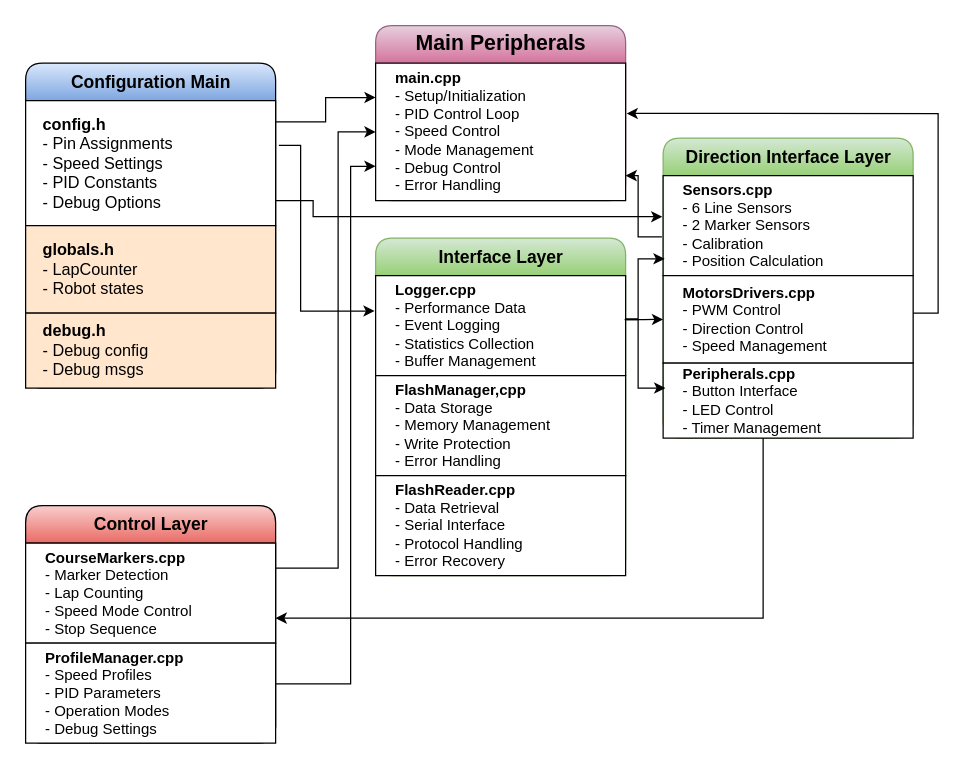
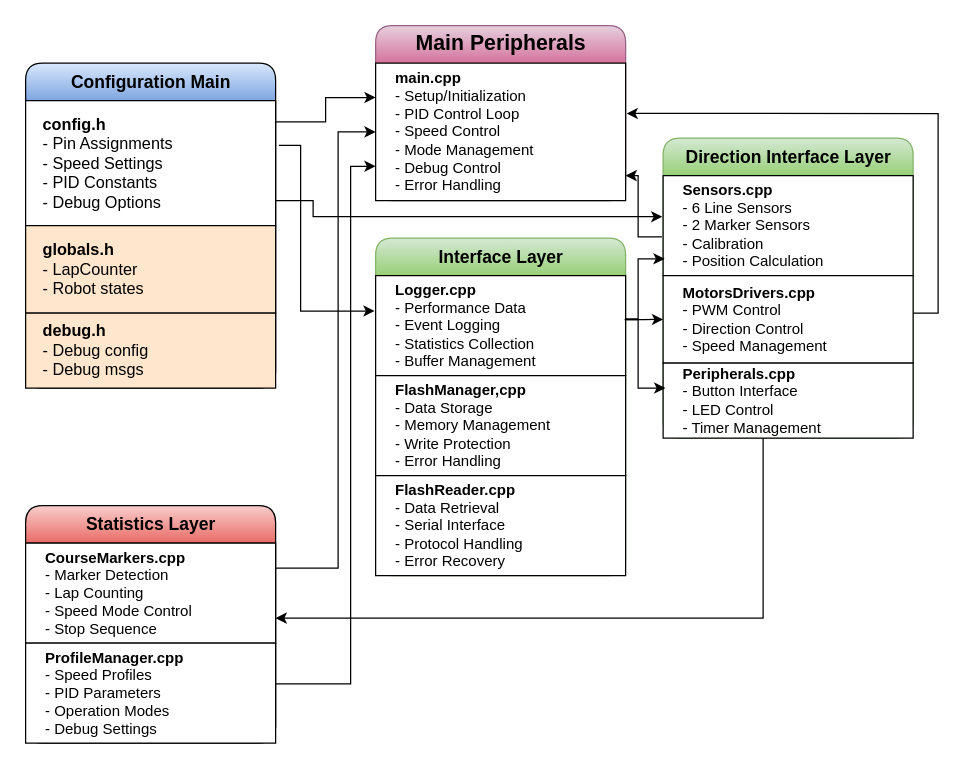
  <mxCell id="0" />
  <mxCell id="1" parent="0" />
  <mxCell id="2" value="Configuration Main" style="swimlane;fontStyle=1;childLayout=stackLayout;horizontal=1;startSize=30;fillColor=#dae8fc;horizontalStack=0;resizeParent=1;resizeParentMax=0;resizeLast=0;collapsible=0;marginBottom=0;html=1;gradientColor=#7ea6e0;strokeColor=default;fontSize=14;shadow=0;rounded=1;" parent="1" vertex="1"><mxGeometry x="20" y="50" width="200" height="260" as="geometry" /></mxCell>
  <mxCell id="3" value="&lt;b&gt;config.h&lt;br&gt;&lt;/b&gt;- Pin Assignments&lt;br&gt;- Speed Settings&lt;br&gt;- PID Constants&lt;br&gt;- Debug Options" style="rounded=0;whiteSpace=wrap;html=1;align=left;spacingLeft=12;fontSize=13;" parent="2" vertex="1"><mxGeometry y="30" width="200" height="100" as="geometry" /></mxCell>
  <mxCell id="4" value="&lt;b style=&quot;border-color: var(--border-color);&quot;&gt;globals.h&lt;br style=&quot;border-color: var(--border-color);&quot;&gt;&lt;/b&gt;- LapCounter&lt;br style=&quot;border-color: var(--border-color);&quot;&gt;- Robot states" style="rounded=0;whiteSpace=wrap;html=1;align=left;spacingLeft=12;fontSize=13;fillColor=#ffe6cc;" vertex="1" parent="2"><mxGeometry y="130" width="200" height="70" as="geometry" /></mxCell>
  <mxCell id="5" value="&lt;b style=&quot;border-color: var(--border-color);&quot;&gt;debug.h&lt;br style=&quot;border-color: var(--border-color);&quot;&gt;&lt;/b&gt;- Debug config&lt;br style=&quot;border-color: var(--border-color);&quot;&gt;- Debug msgs&amp;nbsp;" style="rounded=0;whiteSpace=wrap;html=1;align=left;spacingLeft=12;fontSize=13;fillColor=#ffe6cc;" vertex="1" parent="2"><mxGeometry y="200" width="200" height="60" as="geometry" /></mxCell>
  <mxCell id="6" value="Direction Interface Layer" style="swimlane;fontStyle=1;childLayout=stackLayout;horizontal=1;startSize=30;fillColor=#d5e8d4;horizontalStack=0;resizeParent=1;resizeParentMax=0;resizeLast=0;collapsible=0;marginBottom=0;html=1;gradientColor=#97d077;strokeColor=#82b366;fontSize=14;rounded=1;" parent="1" vertex="1"><mxGeometry x="530" y="110" width="200" height="240" as="geometry" /></mxCell>
  <mxCell id="7" value="&lt;b&gt;Sensors.cpp&lt;/b&gt;&lt;br&gt;- 6 Line Sensors&lt;br&gt;- 2 Marker Sensors&lt;br&gt;- Calibration&lt;br&gt;- Position Calculation" style="rounded=0;whiteSpace=wrap;html=1;align=left;spacingLeft=14;" parent="6" vertex="1"><mxGeometry y="30" width="200" height="80" as="geometry" /></mxCell>
  <mxCell id="8" value="&lt;b&gt;MotorsDrivers.cpp&lt;/b&gt;&lt;br&gt;- PWM Control&lt;br&gt;- Direction Control&lt;br&gt;- Speed Management" style="rounded=0;whiteSpace=wrap;html=1;align=left;spacingLeft=14;" parent="6" vertex="1"><mxGeometry y="110" width="200" height="70" as="geometry" /></mxCell>
  <mxCell id="9" value="&lt;b&gt;Peripherals.cpp&lt;br&gt;&lt;/b&gt;- Button Interface&lt;br&gt;- LED Control&lt;br&gt;- Timer Management" style="rounded=0;whiteSpace=wrap;html=1;align=left;spacingLeft=14;" parent="6" vertex="1"><mxGeometry y="180" width="200" height="60" as="geometry" /></mxCell>
- <mxCell id="10" value="Control Layer" style="swimlane;fontStyle=1;childLayout=stackLayout;horizontal=1;startSize=30;fillColor=#f8cecc;horizontalStack=0;resizeParent=1;resizeParentMax=0;resizeLast=0;collapsible=0;marginBottom=0;html=1;gradientColor=#ea6b66;strokeColor=default;fontSize=14;rounded=1;" parent="1" vertex="1"><mxGeometry x="20" y="404" width="200" height="190" as="geometry" /></mxCell>
+ <mxCell id="10" value="Statistics Layer" style="swimlane;fontStyle=1;childLayout=stackLayout;horizontal=1;startSize=30;fillColor=#f8cecc;horizontalStack=0;resizeParent=1;resizeParentMax=0;resizeLast=0;collapsible=0;marginBottom=0;html=1;gradientColor=#ea6b66;strokeColor=default;fontSize=14;rounded=1;" parent="1" vertex="1"><mxGeometry x="20" y="404" width="200" height="190" as="geometry" /></mxCell>
  <mxCell id="11" value="&lt;b&gt;CourseMarkers.cpp&lt;br&gt;&lt;/b&gt;- Marker Detection&lt;br&gt;- Lap Counting&lt;br&gt;- Speed Mode Control&lt;br&gt;- Stop Sequence" style="rounded=0;whiteSpace=wrap;html=1;align=left;spacingLeft=14;" parent="10" vertex="1"><mxGeometry y="30" width="200" height="80" as="geometry" /></mxCell>
  <mxCell id="12" value="&lt;b&gt;ProfileManager.cpp&lt;/b&gt;&lt;br&gt;- Speed Profiles&lt;br&gt;- PID Parameters&lt;br&gt;- Operation Modes&lt;br&gt;- Debug Settings" style="rounded=0;whiteSpace=wrap;html=1;align=left;spacingLeft=14;" parent="10" vertex="1"><mxGeometry y="110" width="200" height="80" as="geometry" /></mxCell>
  <mxCell id="13" value="Interface Layer" style="swimlane;fontStyle=1;childLayout=stackLayout;horizontal=1;startSize=30;fillColor=#d5e8d4;horizontalStack=0;resizeParent=1;resizeParentMax=0;resizeLast=0;collapsible=0;marginBottom=0;html=1;gradientColor=#97d077;strokeColor=#82b366;fontSize=14;rounded=1;" parent="1" vertex="1"><mxGeometry x="300" y="190" width="200" height="270" as="geometry" /></mxCell>
  <mxCell id="14" value="&lt;b&gt;Logger.cpp&lt;/b&gt;&lt;br&gt;- Performance Data&lt;br&gt;- Event Logging&lt;br&gt;- Statistics Collection&lt;br&gt;- Buffer Management" style="rounded=0;whiteSpace=wrap;html=1;align=left;spacingLeft=14;" parent="13" vertex="1"><mxGeometry y="30" width="200" height="80" as="geometry" /></mxCell>
  <mxCell id="15" value="&lt;b&gt;FlashManager,cpp&lt;/b&gt;&lt;br&gt;- Data Storage&lt;br&gt;- Memory Management&lt;br&gt;- Write Protection&lt;br&gt;- Error Handling" style="rounded=0;whiteSpace=wrap;html=1;align=left;spacingLeft=14;" parent="13" vertex="1"><mxGeometry y="110" width="200" height="80" as="geometry" /></mxCell>
  <mxCell id="16" value="&lt;b&gt;FlashReader.cpp&lt;/b&gt;&lt;br&gt;- Data Retrieval&lt;br&gt;- Serial Interface&lt;br&gt;- Protocol Handling&lt;br&gt;- Error Recovery" style="rounded=0;whiteSpace=wrap;html=1;align=left;spacingLeft=14;" parent="13" vertex="1"><mxGeometry y="190" width="200" height="80" as="geometry" /></mxCell>
  <mxCell id="17" value="Main Peripherals" style="swimlane;fontStyle=1;childLayout=stackLayout;horizontal=1;startSize=30;fillColor=#e6d0de;horizontalStack=0;resizeParent=1;resizeParentMax=0;resizeLast=0;collapsible=0;marginBottom=0;html=1;swimlaneLine=0;gradientColor=#d5739d;strokeColor=#996185;fontSize=17;labelBorderColor=none;rounded=1;" parent="1" vertex="1"><mxGeometry x="300" y="20" width="200" height="140" as="geometry" /></mxCell>
  <mxCell id="18" value="&lt;b&gt;main.cpp&lt;/b&gt;&lt;br&gt;- Setup/Initialization&lt;br&gt;- PID Control Loop&lt;br&gt;- Speed Control&lt;br&gt;- Mode Management&lt;br&gt;- Debug Control&lt;br&gt;- Error Handling" style="rounded=0;whiteSpace=wrap;html=1;align=left;spacingLeft=14;" parent="17" vertex="1"><mxGeometry y="30" width="200" height="110" as="geometry" /></mxCell>
  <mxCell id="19" style="edgeStyle=elbowEdgeStyle;rounded=0;orthogonalLoop=1;jettySize=auto;html=1;exitX=1.001;exitY=0.169;entryX=0;entryY=0.25;exitDx=0;exitDy=0;exitPerimeter=0;" parent="1" source="3" target="18" edge="1"><mxGeometry relative="1" as="geometry" /></mxCell>
  <mxCell id="20" style="rounded=0;orthogonalLoop=1;jettySize=auto;html=1;exitX=-0.005;exitY=0.613;exitDx=0;exitDy=0;exitPerimeter=0;edgeStyle=elbowEdgeStyle;" parent="1" source="7" edge="1"><mxGeometry x="-0.142" y="5" relative="1" as="geometry"><mxPoint x="500" y="140" as="targetPoint" /><Array as="points"><mxPoint x="510" y="180" /></Array><mxPoint as="offset" /></mxGeometry></mxCell>
  <mxCell id="21" style="edgeStyle=orthogonalEdgeStyle;rounded=0;orthogonalLoop=1;jettySize=auto;html=1;exitX=1;exitY=0.429;entryX=1.004;entryY=0.366;entryDx=0;entryDy=0;entryPerimeter=0;exitDx=0;exitDy=0;exitPerimeter=0;" parent="1" source="8" target="18" edge="1"><mxGeometry relative="1" as="geometry"><Array as="points"><mxPoint x="750" y="250" /><mxPoint x="750" y="90" /></Array></mxGeometry></mxCell>
  <mxCell id="22" style="rounded=0;orthogonalLoop=1;jettySize=auto;html=1;exitX=1;exitY=0.75;entryX=0;entryY=0.75;entryDx=0;entryDy=0;edgeStyle=elbowEdgeStyle;exitDx=0;exitDy=0;" parent="1" source="10" target="18" edge="1"><mxGeometry relative="1" as="geometry"><Array as="points"><mxPoint x="280" y="330" /><mxPoint x="240" y="350" /></Array></mxGeometry></mxCell>
  <mxCell id="23" style="edgeStyle=orthogonalEdgeStyle;rounded=0;orthogonalLoop=1;jettySize=auto;html=1;exitX=0.5;exitY=1;entryX=0.5;entryY=0;" parent="1" source="14" target="15" edge="1"><mxGeometry relative="1" as="geometry" /></mxCell>
  <mxCell id="24" style="edgeStyle=orthogonalEdgeStyle;rounded=0;orthogonalLoop=1;jettySize=auto;html=1;exitX=0.5;exitY=0;entryX=0.5;entryY=1;" parent="1" source="16" target="15" edge="1"><mxGeometry relative="1" as="geometry" /></mxCell>
  <mxCell id="25" style="edgeStyle=elbowEdgeStyle;rounded=0;orthogonalLoop=1;jettySize=auto;html=1;exitX=1;exitY=0.25;entryX=0;entryY=0.5;entryDx=0;entryDy=0;exitDx=0;exitDy=0;" parent="1" source="11" target="18" edge="1"><mxGeometry relative="1" as="geometry"><Array as="points"><mxPoint x="270" y="200" /></Array></mxGeometry></mxCell>
  <mxCell id="26" style="edgeStyle=elbowEdgeStyle;rounded=0;orthogonalLoop=1;jettySize=auto;html=1;entryX=-0.004;entryY=0.354;entryDx=0;entryDy=0;entryPerimeter=0;fontSize=14;fontColor=#FCFCFC;exitX=1.013;exitY=0.357;exitDx=0;exitDy=0;exitPerimeter=0;" edge="1" parent="1" source="3" target="14"><mxGeometry relative="1" as="geometry"><Array as="points"><mxPoint x="240" y="150" /></Array></mxGeometry></mxCell>
  <mxCell id="27" style="edgeStyle=elbowEdgeStyle;rounded=0;orthogonalLoop=1;jettySize=auto;html=1;entryX=0.006;entryY=0.832;entryDx=0;entryDy=0;entryPerimeter=0;fontSize=14;fontColor=#FCFCFC;exitX=0.999;exitY=0.433;exitDx=0;exitDy=0;exitPerimeter=0;" edge="1" parent="1" source="14" target="7"><mxGeometry relative="1" as="geometry"><Array as="points"><mxPoint x="510" y="250" /></Array></mxGeometry></mxCell>
  <mxCell id="28" style="edgeStyle=elbowEdgeStyle;rounded=0;orthogonalLoop=1;jettySize=auto;html=1;entryX=0;entryY=0.5;entryDx=0;entryDy=0;fontSize=14;fontColor=#FCFCFC;exitX=0.999;exitY=0.439;exitDx=0;exitDy=0;exitPerimeter=0;" edge="1" parent="1" source="14" target="8"><mxGeometry relative="1" as="geometry" /></mxCell>
  <mxCell id="29" style="edgeStyle=elbowEdgeStyle;rounded=0;orthogonalLoop=1;jettySize=auto;html=1;entryX=0.009;entryY=0.333;entryDx=0;entryDy=0;entryPerimeter=0;fontSize=14;fontColor=#FCFCFC;exitX=0.996;exitY=0.44;exitDx=0;exitDy=0;exitPerimeter=0;" edge="1" parent="1" source="14" target="9"><mxGeometry relative="1" as="geometry"><Array as="points"><mxPoint x="510" y="260" /><mxPoint x="510" y="260" /></Array></mxGeometry></mxCell>
  <mxCell id="30" style="edgeStyle=elbowEdgeStyle;rounded=0;orthogonalLoop=1;jettySize=auto;html=1;entryX=-0.003;entryY=0.411;entryDx=0;entryDy=0;entryPerimeter=0;fontSize=14;fontColor=#FCFCFC;" edge="1" parent="1" source="3" target="7"><mxGeometry relative="1" as="geometry"><Array as="points"><mxPoint x="250" y="160" /></Array></mxGeometry></mxCell>
  <mxCell id="31" style="edgeStyle=elbowEdgeStyle;rounded=0;orthogonalLoop=1;jettySize=auto;html=1;entryX=1;entryY=0.75;entryDx=0;entryDy=0;fontSize=14;fontColor=#FCFCFC;" edge="1" parent="1" source="9" target="11"><mxGeometry relative="1" as="geometry"><Array as="points"><mxPoint x="610" y="430" /></Array></mxGeometry></mxCell>
